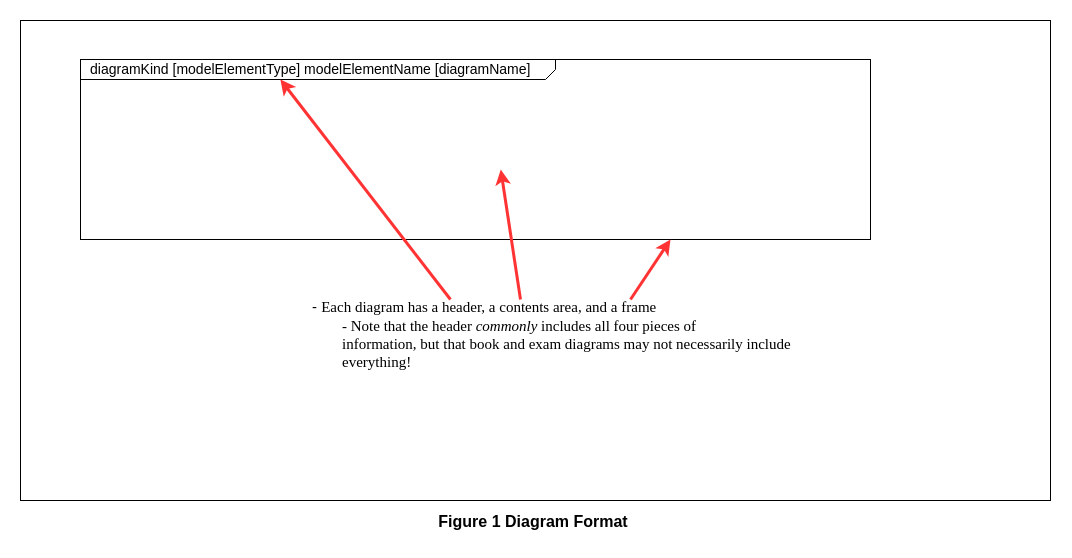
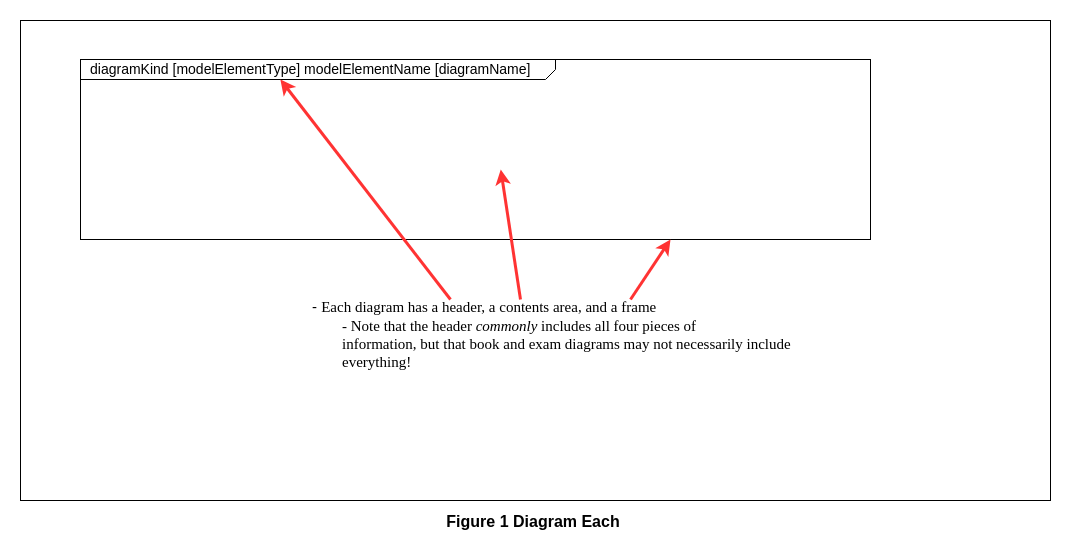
  <mxCell id="0" style=";html=1;" />
  <mxCell id="1" style=";html=1;" parent="0" />
  <mxCell id="2" value="" style="rounded=0;whiteSpace=wrap;html=1;" vertex="1" parent="1"><mxGeometry y="20" width="1030" height="480" as="geometry" x="20" /></mxCell>
- <mxCell id="3" value="&lt;font style=&quot;font-size: 16px;&quot;&gt;Figure 1 Diagram Format&lt;/font&gt;" style="text;html=1;strokeColor=none;fillColor=none;align=center;verticalAlign=middle;whiteSpace=wrap;rounded=0;fontStyle=1;fontSize=16;" vertex="1" parent="1"><mxGeometry x="412.5" y="506" width="240" height="30" as="geometry" /></mxCell>
+ <mxCell id="3" value="&lt;font style=&quot;font-size: 16px;&quot;&gt;Figure 1 Diagram Each&lt;/font&gt;" style="text;html=1;strokeColor=none;fillColor=none;align=center;verticalAlign=middle;whiteSpace=wrap;rounded=0;fontStyle=1;fontSize=16;" vertex="1" parent="1"><mxGeometry x="412.5" y="506" width="240" height="30" as="geometry" /></mxCell>
  <mxCell id="4" value="&lt;p style=&quot;text-align: left; margin: 4px 0px 0px 10px; line-height: 90%; font-size: 14px;&quot;&gt;&lt;span style=&quot;border-color: var(--border-color);&quot;&gt;diagramKind&lt;/span&gt;&lt;span style=&quot;border-color: var(--border-color);&quot;&gt;&amp;nbsp;[&lt;/span&gt;&lt;span style=&quot;border-color: var(--border-color);&quot;&gt;modelElementType&lt;/span&gt;&lt;span style=&quot;border-color: var(--border-color);&quot;&gt;]&amp;nbsp;&lt;/span&gt;&lt;span style=&quot;border-color: var(--border-color);&quot;&gt;modelElementName&lt;/span&gt;&lt;span style=&quot;border-color: var(--border-color);&quot;&gt;&amp;nbsp;[&lt;/span&gt;&lt;span style=&quot;border-color: var(--border-color);&quot;&gt;diagramName&lt;/span&gt;&lt;span style=&quot;border-color: var(--border-color);&quot;&gt;]&lt;/span&gt;&lt;br&gt;&lt;/p&gt;" style="html=1;shape=mxgraph.sysml.package;html=1;overflow=fill;whiteSpace=wrap;fontSize=16;labelX=475.33;" parent="1" vertex="1"><mxGeometry x="80" y="59" width="790" height="180" as="geometry" /></mxCell>
  <mxCell id="5" value="&lt;div style=&quot;font-size: 15px;&quot; class=&quot;O0&quot;&gt;&lt;font style=&quot;font-size: 15px;&quot;&gt;-&amp;nbsp;&lt;span style=&quot;font-family: &amp;quot;Avenir Next LT Pro&amp;quot;;&quot;&gt;Each diagram has a header, a contents area, and a frame&lt;/span&gt;&lt;/font&gt;&lt;/div&gt;&lt;font style=&quot;font-size: 15px;&quot;&gt;&lt;span style=&quot;background-color: initial; font-family: &amp;quot;Avenir Next LT Pro&amp;quot;;&quot;&gt;&lt;span style=&quot;white-space: pre;&quot;&gt;&#09;&lt;/span&gt;- Note that the header &lt;/span&gt;&lt;span style=&quot;background-color: initial; font-family: &amp;quot;Avenir Next LT Pro&amp;quot;; font-style: italic;&quot;&gt;commonly&lt;/span&gt;&lt;span style=&quot;background-color: initial; font-family: &amp;quot;Avenir Next LT Pro&amp;quot;;&quot;&gt; includes all four pieces of&lt;/span&gt;&lt;br&gt;&lt;/font&gt;&lt;div style=&quot;font-size: 15px;&quot; class=&quot;O1&quot;&gt;&lt;span style=&quot;font-family: &amp;quot;Avenir Next LT Pro&amp;quot;;&quot;&gt;&lt;font style=&quot;font-size: 15px;&quot;&gt;&lt;span style=&quot;white-space: pre;&quot;&gt;&#09;&lt;/span&gt;information, but that book and exam diagrams may not necessarily include&lt;br&gt;&lt;span style=&quot;white-space: pre;&quot;&gt;&#09;&lt;/span&gt;everything!&lt;/font&gt;&lt;/span&gt;&lt;/div&gt;" style="text;html=1;strokeColor=none;fillColor=none;align=left;verticalAlign=middle;whiteSpace=wrap;rounded=0;fontSize=16;" parent="1" vertex="1"><mxGeometry x="310" y="269" width="560" height="130" as="geometry" /></mxCell>
  <mxCell id="6" value="" style="endArrow=classic;html=1;rounded=0;fontSize=15;entryX=0.253;entryY=0.111;entryDx=0;entryDy=0;entryPerimeter=0;exitX=0.25;exitY=0.231;exitDx=0;exitDy=0;exitPerimeter=0;strokeColor=#FF3333;strokeWidth=3;" parent="1" source="5" target="4" edge="1"><mxGeometry width="50" height="50" relative="1" as="geometry"><mxPoint x="690" y="379" as="sourcePoint" /><mxPoint x="740" y="329" as="targetPoint" /></mxGeometry></mxCell>
  <mxCell id="7" value="" style="endArrow=classic;html=1;rounded=0;fontSize=15;entryX=0.532;entryY=0.611;entryDx=0;entryDy=0;entryPerimeter=0;strokeWidth=3;strokeColor=#FF3333;exitX=0.375;exitY=0.231;exitDx=0;exitDy=0;exitPerimeter=0;" parent="1" source="5" target="4" edge="1"><mxGeometry width="50" height="50" relative="1" as="geometry"><mxPoint x="528.84" y="306.03" as="sourcePoint" /><mxPoint x="448.87" y="85.98" as="targetPoint" /></mxGeometry></mxCell>
  <mxCell id="8" value="" style="endArrow=classic;html=1;rounded=0;fontSize=15;entryX=0.253;entryY=0.111;entryDx=0;entryDy=0;entryPerimeter=0;strokeColor=#FF3333;strokeWidth=3;" parent="1" edge="1"><mxGeometry width="50" height="50" relative="1" as="geometry"><mxPoint x="630" y="299" as="sourcePoint" /><mxPoint x="670" y="239" as="targetPoint" /></mxGeometry></mxCell>
